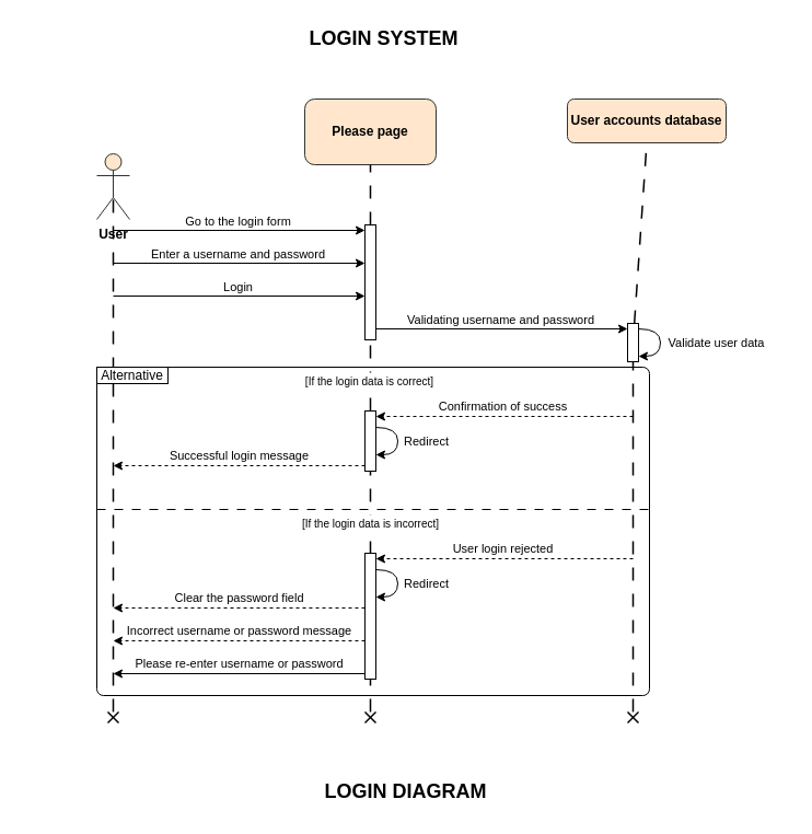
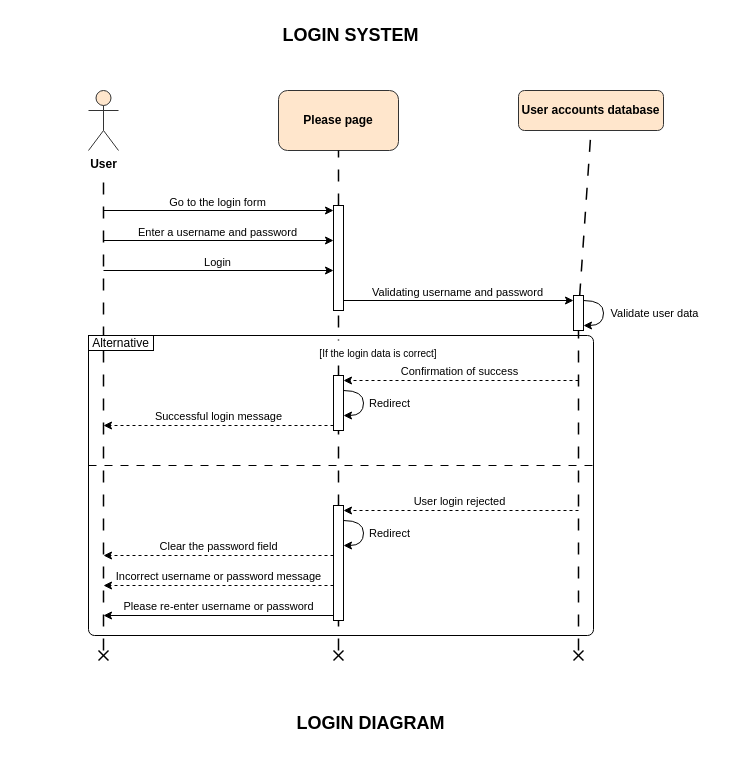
  <mxCell id="0" />
  <mxCell id="1" parent="0" />
  <mxCell id="2" value="" style="endArrow=none;dashed=1;html=1;rounded=0;strokeWidth=1.5;endSize=6;entryX=0.5;entryY=1;entryDx=0;entryDy=0;dashPattern=8 8;" edge="1" parent="1" target="30"><mxGeometry width="50" height="50" relative="1" as="geometry"><mxPoint x="338" y="650" as="sourcePoint" /><mxPoint x="338" y="310" as="targetPoint" /></mxGeometry></mxCell>
  <mxCell id="3" value="" style="endArrow=none;dashed=1;html=1;rounded=0;strokeWidth=1.5;endSize=6;dashPattern=8 8;" edge="1" parent="1"><mxGeometry width="50" height="50" relative="1" as="geometry"><mxPoint x="103" y="650" as="sourcePoint" /><mxPoint x="103" y="170" as="targetPoint" /></mxGeometry></mxCell>
- <mxCell id="4" value="User" style="shape=umlActor;verticalLabelPosition=bottom;verticalAlign=top;html=1;outlineConnect=0;fillColor=#ffe6cc;strokeColor=#333333;fontStyle=1" vertex="1" parent="1"><mxGeometry x="88" y="140" width="30" height="60" as="geometry" /></mxCell>
+ <mxCell id="4" value="User" style="shape=umlActor;verticalLabelPosition=bottom;verticalAlign=top;html=1;outlineConnect=0;fillColor=#ffe6cc;strokeColor=#333333;fontStyle=1" vertex="1" parent="1"><mxGeometry x="88" y="90" width="30" height="60" as="geometry" /></mxCell>
  <mxCell id="5" value="Please page" style="rounded=1;whiteSpace=wrap;html=1;fillColor=#ffe6cc;strokeColor=#333333;fontStyle=1" vertex="1" parent="1"><mxGeometry x="278" y="90" width="120" height="60" as="geometry" /></mxCell>
  <mxCell id="6" value="User accounts database" style="rounded=1;whiteSpace=wrap;html=1;fillColor=#ffe6cc;strokeColor=#333333;fontStyle=1" vertex="1" parent="1"><mxGeometry x="518" y="90" width="145" height="40" as="geometry" /></mxCell>
  <mxCell id="7" value="" style="endArrow=none;dashed=1;html=1;rounded=0;strokeWidth=1.5;endSize=6;entryX=0.5;entryY=1;entryDx=0;entryDy=0;dashPattern=8 8;" edge="1" parent="1" source="16" target="5"><mxGeometry width="50" height="50" relative="1" as="geometry"><mxPoint x="338" y="670" as="sourcePoint" /><mxPoint x="333" y="175" as="targetPoint" /></mxGeometry></mxCell>
  <mxCell id="8" value="" style="endArrow=none;dashed=1;html=1;rounded=0;strokeWidth=1.5;endSize=6;entryX=0.5;entryY=1;entryDx=0;entryDy=0;dashPattern=8 8;" edge="1" parent="1" source="20" target="6"><mxGeometry width="50" height="50" relative="1" as="geometry"><mxPoint x="578" y="670" as="sourcePoint" /><mxPoint x="628" y="160" as="targetPoint" /></mxGeometry></mxCell>
  <mxCell id="9" value="" style="endArrow=classic;html=1;rounded=0;" edge="1" parent="1"><mxGeometry width="50" height="50" relative="1" as="geometry"><mxPoint x="103" y="240" as="sourcePoint" /><mxPoint x="333" y="240" as="targetPoint" /></mxGeometry></mxCell>
  <mxCell id="10" value="Enter a username and password" style="edgeLabel;html=1;align=center;verticalAlign=middle;resizable=0;points=[];" connectable="0" vertex="1" parent="9"><mxGeometry x="0.023" y="7" relative="1" as="geometry"><mxPoint x="-5" y="-2" as="offset" /></mxGeometry></mxCell>
  <mxCell id="11" value="" style="endArrow=classic;html=1;rounded=0;" edge="1" parent="1"><mxGeometry width="50" height="50" relative="1" as="geometry"><mxPoint x="103" y="270" as="sourcePoint" /><mxPoint x="333" y="270" as="targetPoint" /></mxGeometry></mxCell>
  <mxCell id="12" value="Login" style="edgeLabel;html=1;align=center;verticalAlign=middle;resizable=0;points=[];" connectable="0" vertex="1" parent="11"><mxGeometry x="0.023" y="7" relative="1" as="geometry"><mxPoint x="-5" y="-2" as="offset" /></mxGeometry></mxCell>
  <mxCell id="13" value="" style="endArrow=classic;html=1;rounded=0;" edge="1" parent="1"><mxGeometry width="50" height="50" relative="1" as="geometry"><mxPoint x="103" y="210" as="sourcePoint" /><mxPoint x="333" y="210" as="targetPoint" /></mxGeometry></mxCell>
  <mxCell id="14" value="Go to the login form" style="edgeLabel;html=1;align=center;verticalAlign=middle;resizable=0;points=[];" connectable="0" vertex="1" parent="13"><mxGeometry x="0.023" y="7" relative="1" as="geometry"><mxPoint x="-5" y="-2" as="offset" /></mxGeometry></mxCell>
  <mxCell id="15" value="" style="endArrow=none;dashed=1;html=1;rounded=0;strokeWidth=1.5;endSize=6;entryX=0.5;entryY=1;entryDx=0;entryDy=0;dashPattern=8 8;" edge="1" parent="1" source="30" target="16"><mxGeometry width="50" height="50" relative="1" as="geometry"><mxPoint x="338" y="670" as="sourcePoint" /><mxPoint x="338" y="150" as="targetPoint" /></mxGeometry></mxCell>
  <mxCell id="16" value="" style="rounded=0;whiteSpace=wrap;html=1;" vertex="1" parent="1"><mxGeometry x="333" y="205" width="10" height="105" as="geometry" /></mxCell>
  <mxCell id="17" value="" style="endArrow=classic;html=1;rounded=0;" edge="1" parent="1"><mxGeometry width="50" height="50" relative="1" as="geometry"><mxPoint x="343" y="300" as="sourcePoint" /><mxPoint x="573" y="300" as="targetPoint" /></mxGeometry></mxCell>
  <mxCell id="18" value="Validating username and password" style="edgeLabel;html=1;align=center;verticalAlign=middle;resizable=0;points=[];" connectable="0" vertex="1" parent="17"><mxGeometry x="0.023" y="7" relative="1" as="geometry"><mxPoint x="-5" y="-2" as="offset" /></mxGeometry></mxCell>
  <mxCell id="19" value="" style="endArrow=none;dashed=1;html=1;rounded=0;strokeWidth=1.5;endSize=6;entryX=0.5;entryY=1;entryDx=0;entryDy=0;dashPattern=8 8;" edge="1" parent="1" target="20"><mxGeometry width="50" height="50" relative="1" as="geometry"><mxPoint x="578" y="650" as="sourcePoint" /><mxPoint x="578" y="150" as="targetPoint" /></mxGeometry></mxCell>
  <mxCell id="20" value="" style="rounded=0;whiteSpace=wrap;html=1;" vertex="1" parent="1"><mxGeometry x="573" y="295" width="10" height="35" as="geometry" /></mxCell>
  <mxCell id="21" value="" style="curved=1;endArrow=classic;html=1;rounded=0;" edge="1" parent="1"><mxGeometry width="50" height="50" relative="1" as="geometry"><mxPoint x="583" y="300" as="sourcePoint" /><mxPoint x="583" y="325" as="targetPoint" /><Array as="points"><mxPoint x="603" y="300" /><mxPoint x="603" y="325" /></Array></mxGeometry></mxCell>
  <mxCell id="22" value="Validate user data" style="edgeLabel;html=1;align=center;verticalAlign=middle;resizable=0;points=[];" connectable="0" vertex="1" parent="21"><mxGeometry x="-0.037" y="4" relative="1" as="geometry"><mxPoint x="46" y="1" as="offset" /></mxGeometry></mxCell>
  <mxCell id="23" value="" style="rounded=1;whiteSpace=wrap;html=1;arcSize=2;fillColor=none;" vertex="1" parent="1"><mxGeometry x="88" y="335" width="505" height="300" as="geometry" /></mxCell>
  <mxCell id="24" value="Alternative" style="rounded=1;whiteSpace=wrap;html=1;arcSize=0;glass=0;shadow=0;" vertex="1" parent="1"><mxGeometry x="88" y="335" width="65" height="15" as="geometry" /></mxCell>
- <mxCell id="25" value="[If the login data is correct]" style="text;html=1;strokeColor=none;fillColor=default;align=center;verticalAlign=middle;whiteSpace=wrap;rounded=0;fontSize=10;" vertex="1" parent="1"><mxGeometry x="258.31" y="340" width="159.37" height="15" as="geometry" /></mxCell>
- <mxCell id="26" value="[If the login data is incorrect]" style="text;html=1;strokeColor=none;fillColor=#FFFFFF;align=center;verticalAlign=middle;whiteSpace=wrap;rounded=0;fontSize=10;" vertex="1" parent="1"><mxGeometry x="250.5" y="470" width="175" height="15" as="geometry" /></mxCell>
+ <mxCell id="25" value="[If the login data is correct]" style="text;html=1;strokeColor=none;fillColor=default;align=center;verticalAlign=middle;whiteSpace=wrap;rounded=0;fontSize=10;" vertex="1" parent="1"><mxGeometry x="258.31" y="340" width="240" height="25" as="geometry" /></mxCell>
  <mxCell id="27" value="" style="endArrow=none;dashed=1;html=1;strokeWidth=1;rounded=0;entryX=1;entryY=0.5;entryDx=0;entryDy=0;dashPattern=8 8;exitX=0;exitY=0.5;exitDx=0;exitDy=0;" edge="1" parent="1"><mxGeometry width="50" height="50" relative="1" as="geometry"><mxPoint x="88" y="465" as="sourcePoint" /><mxPoint x="593" y="465" as="targetPoint" /></mxGeometry></mxCell>
  <mxCell id="28" value="" style="endArrow=classic;html=1;rounded=0;dashed=1;" edge="1" parent="1"><mxGeometry width="50" height="50" relative="1" as="geometry"><mxPoint x="578" y="380" as="sourcePoint" /><mxPoint x="343" y="380" as="targetPoint" /></mxGeometry></mxCell>
  <mxCell id="29" value="Сonfirmation of success" style="edgeLabel;html=1;align=center;verticalAlign=middle;resizable=0;points=[];" connectable="0" vertex="1" parent="28"><mxGeometry x="0.281" y="2" relative="1" as="geometry"><mxPoint x="31" y="-12" as="offset" /></mxGeometry></mxCell>
  <mxCell id="30" value="" style="rounded=0;whiteSpace=wrap;html=1;" vertex="1" parent="1"><mxGeometry x="333" y="375" width="10" height="55" as="geometry" /></mxCell>
  <mxCell id="31" value="" style="curved=1;endArrow=classic;html=1;rounded=0;" edge="1" parent="1"><mxGeometry width="50" height="50" relative="1" as="geometry"><mxPoint x="343" y="390" as="sourcePoint" /><mxPoint x="343" y="415" as="targetPoint" /><Array as="points"><mxPoint x="363" y="390" /><mxPoint x="363" y="415" /></Array></mxGeometry></mxCell>
  <mxCell id="32" value="Redirect" style="edgeLabel;html=1;align=center;verticalAlign=middle;resizable=0;points=[];" connectable="0" vertex="1" parent="31"><mxGeometry x="-0.037" y="4" relative="1" as="geometry"><mxPoint x="21" y="1" as="offset" /></mxGeometry></mxCell>
  <mxCell id="33" value="" style="endArrow=classic;html=1;rounded=0;dashed=1;" edge="1" parent="1"><mxGeometry width="50" height="50" relative="1" as="geometry"><mxPoint x="333" y="425" as="sourcePoint" /><mxPoint x="103" y="425" as="targetPoint" /></mxGeometry></mxCell>
  <mxCell id="34" value="Successful login message" style="edgeLabel;html=1;align=center;verticalAlign=middle;resizable=0;points=[];" connectable="0" vertex="1" parent="33"><mxGeometry x="0.281" y="2" relative="1" as="geometry"><mxPoint x="31" y="-12" as="offset" /></mxGeometry></mxCell>
  <mxCell id="35" value="" style="endArrow=classic;html=1;rounded=0;dashed=1;" edge="1" parent="1"><mxGeometry width="50" height="50" relative="1" as="geometry"><mxPoint x="578" y="510" as="sourcePoint" /><mxPoint x="343" y="510" as="targetPoint" /></mxGeometry></mxCell>
  <mxCell id="36" value="User login rejected" style="edgeLabel;html=1;align=center;verticalAlign=middle;resizable=0;points=[];" connectable="0" vertex="1" parent="35"><mxGeometry x="0.281" y="2" relative="1" as="geometry"><mxPoint x="31" y="-12" as="offset" /></mxGeometry></mxCell>
  <mxCell id="37" value="" style="rounded=0;whiteSpace=wrap;html=1;" vertex="1" parent="1"><mxGeometry x="333" y="505" width="10" height="115" as="geometry" /></mxCell>
  <mxCell id="38" value="" style="curved=1;endArrow=classic;html=1;rounded=0;" edge="1" parent="1"><mxGeometry width="50" height="50" relative="1" as="geometry"><mxPoint x="343" y="520" as="sourcePoint" /><mxPoint x="343" y="545" as="targetPoint" /><Array as="points"><mxPoint x="363" y="520" /><mxPoint x="363" y="545" /></Array></mxGeometry></mxCell>
  <mxCell id="39" value="Redirect" style="edgeLabel;html=1;align=center;verticalAlign=middle;resizable=0;points=[];" connectable="0" vertex="1" parent="38"><mxGeometry x="-0.037" y="4" relative="1" as="geometry"><mxPoint x="21" y="1" as="offset" /></mxGeometry></mxCell>
  <mxCell id="40" value="" style="endArrow=classic;html=1;rounded=0;dashed=1;" edge="1" parent="1"><mxGeometry width="50" height="50" relative="1" as="geometry"><mxPoint x="333" y="555" as="sourcePoint" /><mxPoint x="103" y="555" as="targetPoint" /></mxGeometry></mxCell>
  <mxCell id="41" value="Clear the password field" style="edgeLabel;html=1;align=center;verticalAlign=middle;resizable=0;points=[];" connectable="0" vertex="1" parent="40"><mxGeometry x="0.281" y="2" relative="1" as="geometry"><mxPoint x="31" y="-12" as="offset" /></mxGeometry></mxCell>
  <mxCell id="42" value="" style="endArrow=classic;html=1;rounded=0;dashed=1;" edge="1" parent="1"><mxGeometry width="50" height="50" relative="1" as="geometry"><mxPoint x="333" y="585" as="sourcePoint" /><mxPoint x="103" y="585" as="targetPoint" /></mxGeometry></mxCell>
  <mxCell id="43" value="Incorrect username or password message" style="edgeLabel;html=1;align=center;verticalAlign=middle;resizable=0;points=[];" connectable="0" vertex="1" parent="42"><mxGeometry x="0.281" y="2" relative="1" as="geometry"><mxPoint x="31" y="-12" as="offset" /></mxGeometry></mxCell>
  <mxCell id="44" value="" style="endArrow=classic;html=1;rounded=0;" edge="1" parent="1"><mxGeometry width="50" height="50" relative="1" as="geometry"><mxPoint x="333" y="615" as="sourcePoint" /><mxPoint x="103" y="615" as="targetPoint" /></mxGeometry></mxCell>
  <mxCell id="45" value="Please re-enter username or password" style="edgeLabel;html=1;align=center;verticalAlign=middle;resizable=0;points=[];" connectable="0" vertex="1" parent="44"><mxGeometry x="0.281" y="2" relative="1" as="geometry"><mxPoint x="31" y="-12" as="offset" /></mxGeometry></mxCell>
  <mxCell id="46" value="" style="group" connectable="0" vertex="1" parent="1"><mxGeometry x="573" y="650" width="10" height="10" as="geometry" /></mxCell>
  <mxCell id="47" value="" style="endArrow=none;html=1;rounded=0;strokeWidth=1.5;" edge="1" parent="46"><mxGeometry width="50" height="50" relative="1" as="geometry"><mxPoint y="10" as="sourcePoint" /><mxPoint x="10" as="targetPoint" /></mxGeometry></mxCell>
  <mxCell id="48" value="" style="endArrow=none;html=1;rounded=0;strokeWidth=1.5;" edge="1" parent="46"><mxGeometry width="50" height="50" relative="1" as="geometry"><mxPoint x="10" y="10" as="sourcePoint" /><mxPoint as="targetPoint" /></mxGeometry></mxCell>
  <mxCell id="49" value="" style="group" connectable="0" vertex="1" parent="1"><mxGeometry x="98" y="650" width="10" height="10" as="geometry" /></mxCell>
  <mxCell id="50" value="" style="endArrow=none;html=1;rounded=0;strokeWidth=1.5;" edge="1" parent="49"><mxGeometry width="50" height="50" relative="1" as="geometry"><mxPoint y="10" as="sourcePoint" /><mxPoint x="10" as="targetPoint" /></mxGeometry></mxCell>
  <mxCell id="51" value="" style="endArrow=none;html=1;rounded=0;strokeWidth=1.5;" edge="1" parent="49"><mxGeometry width="50" height="50" relative="1" as="geometry"><mxPoint x="10" y="10" as="sourcePoint" /><mxPoint as="targetPoint" /></mxGeometry></mxCell>
  <mxCell id="52" value="" style="group" connectable="0" vertex="1" parent="1"><mxGeometry x="333" y="650" width="10" height="10" as="geometry" /></mxCell>
  <mxCell id="53" value="" style="endArrow=none;html=1;rounded=0;strokeWidth=1.5;" edge="1" parent="52"><mxGeometry width="50" height="50" relative="1" as="geometry"><mxPoint y="10" as="sourcePoint" /><mxPoint x="10" as="targetPoint" /></mxGeometry></mxCell>
  <mxCell id="54" value="" style="endArrow=none;html=1;rounded=0;strokeWidth=1.5;" edge="1" parent="52"><mxGeometry width="50" height="50" relative="1" as="geometry"><mxPoint x="10" y="10" as="sourcePoint" /><mxPoint as="targetPoint" /></mxGeometry></mxCell>
  <mxCell id="55" value="&lt;b style=&quot;font-size: 18px;&quot;&gt;LOGIN SYSTEM&lt;/b&gt;" style="text;html=1;strokeColor=none;fillColor=none;align=center;verticalAlign=middle;whiteSpace=wrap;rounded=0;fontSize=18;" vertex="1" parent="1"><mxGeometry x="258" y="25" width="185" height="20" as="geometry" /></mxCell>
  <mxCell id="56" value="LOGIN DIAGRAM" style="text;html=1;strokeColor=none;fillColor=none;align=center;verticalAlign=middle;whiteSpace=wrap;rounded=0;fontStyle=1;fontSize=18;" vertex="1" parent="1"><mxGeometry x="268" y="710" width="205" height="25" as="geometry" /></mxCell>
  <mxCell id="57" value="" style="swimlane;startSize=0;strokeColor=none;" vertex="1" parent="1"><mxGeometry width="700" height="720" as="geometry" x="20" y="20" /></mxCell>
